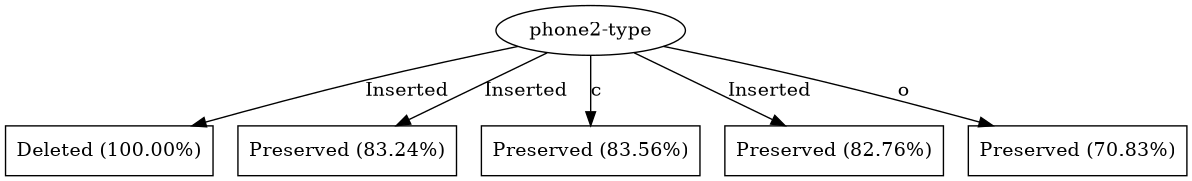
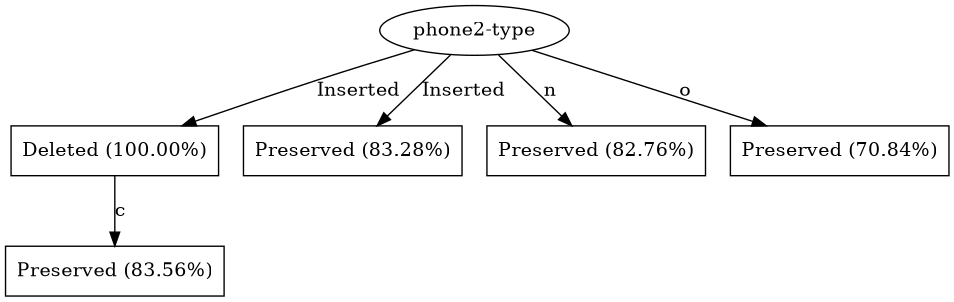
  digraph {
    fontname="DejaVu Serif"
    node [fontname="DejaVu Serif" shape=box]
    edge [fontname="DejaVu Serif"]
    n1 [label="phone2-type" shape=ellipse]
    n2 [label="Deleted (100.00%)"]
-   n3 [label="Preserved (83.24%)"]
+   n3 [label="Preserved (83.28%)"]
    n4 [label="Preserved (83.56%)"]
    n5 [label="Preserved (82.76%)"]
-   n6 [label="Preserved (70.83%)"]
+   n6 [label="Preserved (70.84%)"]
    n1 -> n2 [label=Inserted]
    n1 -> n3 [label=Inserted]
-   n1 -> n4 [label=c]
-   n1 -> n5 [label=Inserted]
+   n2 -> n4 [label=c]
+   n1 -> n5 [label=n]
    n1 -> n6 [label=o]
  }
